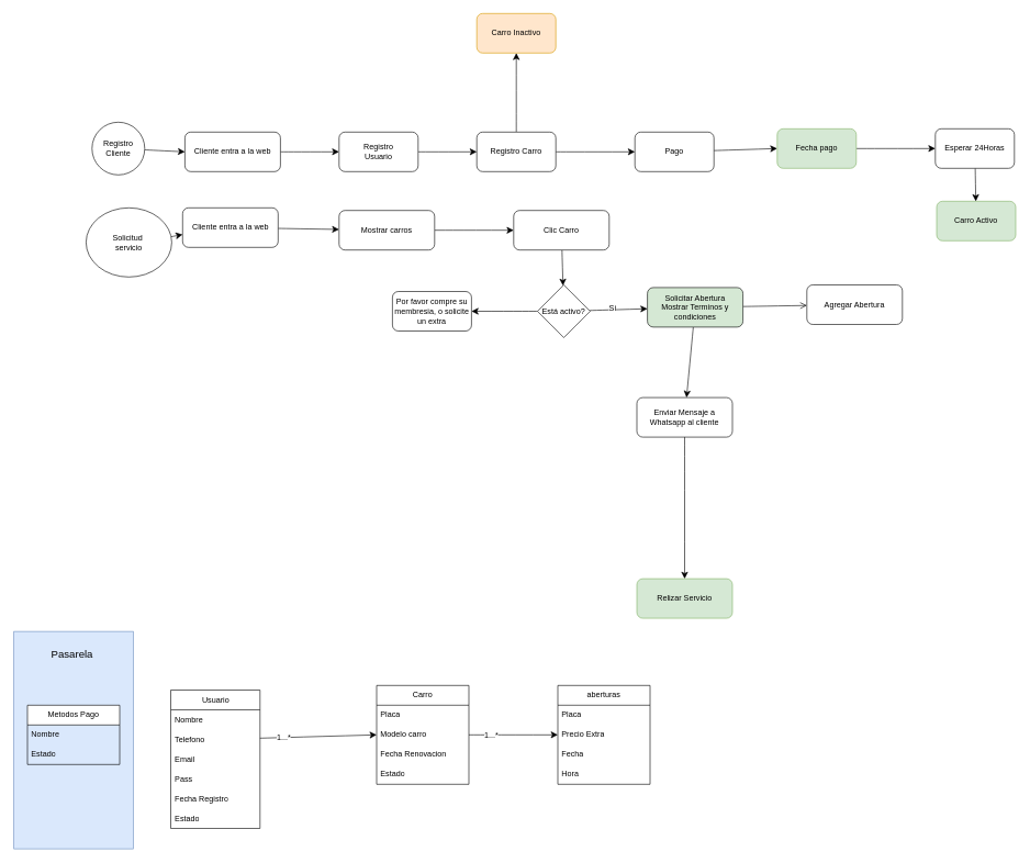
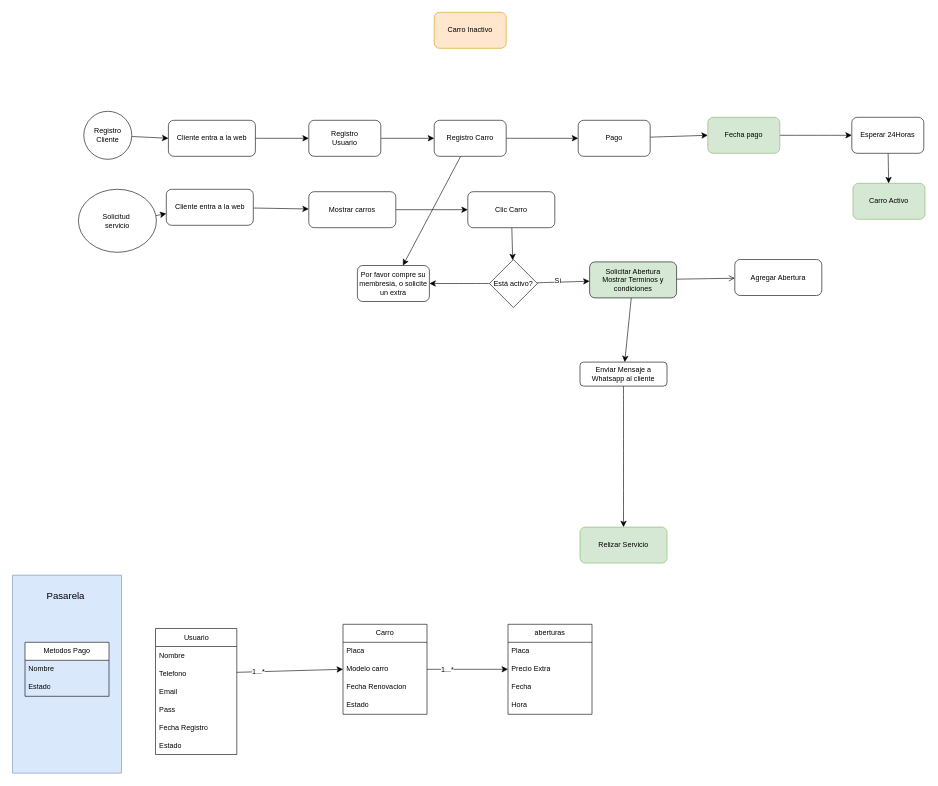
  <mxCell id="0" />
  <mxCell id="1" parent="0" />
  <mxCell id="2" value="" style="edgeStyle=none;curved=1;rounded=0;orthogonalLoop=1;jettySize=auto;html=1;fontSize=12;startSize=8;endSize=8;" parent="1" source="3" target="5" edge="1"><mxGeometry relative="1" as="geometry" /></mxCell>
  <mxCell id="3" value="Cliente entra a la web" style="rounded=1;whiteSpace=wrap;html=1;" parent="1" vertex="1"><mxGeometry x="280" y="200" width="145" height="60" as="geometry" /></mxCell>
  <mxCell id="4" value="" style="edgeStyle=none;curved=1;rounded=0;orthogonalLoop=1;jettySize=auto;html=1;fontSize=12;startSize=8;endSize=8;" parent="1" source="5" target="22" edge="1"><mxGeometry relative="1" as="geometry" /></mxCell>
  <mxCell id="5" value="Registro&lt;br&gt;Usuario" style="whiteSpace=wrap;html=1;rounded=1;" parent="1" vertex="1"><mxGeometry x="514" y="200" width="120" height="60" as="geometry" /></mxCell>
  <mxCell id="6" value="Carro" style="swimlane;fontStyle=0;childLayout=stackLayout;horizontal=1;startSize=30;horizontalStack=0;resizeParent=1;resizeParentMax=0;resizeLast=0;collapsible=1;marginBottom=0;whiteSpace=wrap;html=1;" parent="1" vertex="1"><mxGeometry x="571" y="1040" width="140" height="150" as="geometry" /></mxCell>
  <mxCell id="7" value="Placa" style="text;strokeColor=none;fillColor=none;align=left;verticalAlign=middle;spacingLeft=4;spacingRight=4;overflow=hidden;points=[[0,0.5],[1,0.5]];portConstraint=eastwest;rotatable=0;whiteSpace=wrap;html=1;" parent="6" vertex="1"><mxGeometry y="30" width="140" height="30" as="geometry" /></mxCell>
  <mxCell id="8" value="Modelo carro" style="text;strokeColor=none;fillColor=none;align=left;verticalAlign=middle;spacingLeft=4;spacingRight=4;overflow=hidden;points=[[0,0.5],[1,0.5]];portConstraint=eastwest;rotatable=0;whiteSpace=wrap;html=1;" parent="6" vertex="1"><mxGeometry y="60" width="140" height="30" as="geometry" /></mxCell>
  <mxCell id="9" value="Fecha Renovacion" style="text;strokeColor=none;fillColor=none;align=left;verticalAlign=middle;spacingLeft=4;spacingRight=4;overflow=hidden;points=[[0,0.5],[1,0.5]];portConstraint=eastwest;rotatable=0;whiteSpace=wrap;html=1;" parent="6" vertex="1"><mxGeometry y="90" width="140" height="30" as="geometry" /></mxCell>
  <mxCell id="10" value="Estado" style="text;strokeColor=none;fillColor=none;align=left;verticalAlign=middle;spacingLeft=4;spacingRight=4;overflow=hidden;points=[[0,0.5],[1,0.5]];portConstraint=eastwest;rotatable=0;whiteSpace=wrap;html=1;" parent="6" vertex="1"><mxGeometry y="120" width="140" height="30" as="geometry" /></mxCell>
  <mxCell id="11" value="Usuario" style="swimlane;fontStyle=0;childLayout=stackLayout;horizontal=1;startSize=30;horizontalStack=0;resizeParent=1;resizeParentMax=0;resizeLast=0;collapsible=1;marginBottom=0;whiteSpace=wrap;html=1;" parent="1" vertex="1"><mxGeometry x="258.5" y="1047" width="135.5" height="210" as="geometry" /></mxCell>
  <mxCell id="12" value="Nombre" style="text;strokeColor=none;fillColor=none;align=left;verticalAlign=middle;spacingLeft=4;spacingRight=4;overflow=hidden;points=[[0,0.5],[1,0.5]];portConstraint=eastwest;rotatable=0;whiteSpace=wrap;html=1;" parent="11" vertex="1"><mxGeometry y="30" width="135.5" height="30" as="geometry" /></mxCell>
  <mxCell id="13" value="Telefono" style="text;strokeColor=none;fillColor=none;align=left;verticalAlign=middle;spacingLeft=4;spacingRight=4;overflow=hidden;points=[[0,0.5],[1,0.5]];portConstraint=eastwest;rotatable=0;whiteSpace=wrap;html=1;" parent="11" vertex="1"><mxGeometry y="60" width="135.5" height="30" as="geometry" /></mxCell>
  <mxCell id="14" value="Email" style="text;strokeColor=none;fillColor=none;align=left;verticalAlign=middle;spacingLeft=4;spacingRight=4;overflow=hidden;points=[[0,0.5],[1,0.5]];portConstraint=eastwest;rotatable=0;whiteSpace=wrap;html=1;" parent="11" vertex="1"><mxGeometry y="90" width="135.5" height="30" as="geometry" /></mxCell>
  <mxCell id="15" value="Pass" style="text;strokeColor=none;fillColor=none;align=left;verticalAlign=middle;spacingLeft=4;spacingRight=4;overflow=hidden;points=[[0,0.5],[1,0.5]];portConstraint=eastwest;rotatable=0;whiteSpace=wrap;html=1;" parent="11" vertex="1"><mxGeometry y="120" width="135.5" height="30" as="geometry" /></mxCell>
  <mxCell id="16" value="Fecha Registro" style="text;strokeColor=none;fillColor=none;align=left;verticalAlign=middle;spacingLeft=4;spacingRight=4;overflow=hidden;points=[[0,0.5],[1,0.5]];portConstraint=eastwest;rotatable=0;whiteSpace=wrap;html=1;" parent="11" vertex="1"><mxGeometry y="150" width="135.5" height="30" as="geometry" /></mxCell>
  <mxCell id="17" value="Estado" style="text;strokeColor=none;fillColor=none;align=left;verticalAlign=middle;spacingLeft=4;spacingRight=4;overflow=hidden;points=[[0,0.5],[1,0.5]];portConstraint=eastwest;rotatable=0;whiteSpace=wrap;html=1;" parent="11" vertex="1"><mxGeometry y="180" width="135.5" height="30" as="geometry" /></mxCell>
  <mxCell id="18" style="edgeStyle=none;curved=1;rounded=0;orthogonalLoop=1;jettySize=auto;html=1;entryX=0;entryY=0.5;entryDx=0;entryDy=0;fontSize=12;startSize=8;endSize=8;" parent="1" source="13" target="8" edge="1"><mxGeometry relative="1" as="geometry" /></mxCell>
  <mxCell id="19" value="1...*" style="edgeLabel;html=1;align=center;verticalAlign=middle;resizable=0;points=[];fontSize=12;" parent="18" vertex="1" connectable="0"><mxGeometry x="-0.588" y="1" relative="1" as="geometry"><mxPoint as="offset" /></mxGeometry></mxCell>
  <mxCell id="20" value="" style="edgeStyle=none;curved=1;rounded=0;orthogonalLoop=1;jettySize=auto;html=1;fontSize=12;startSize=8;endSize=8;" parent="1" source="22" target="24" edge="1"><mxGeometry relative="1" as="geometry" /></mxCell>
- <mxCell id="21" value="" style="edgeStyle=none;curved=1;rounded=0;orthogonalLoop=1;jettySize=auto;html=1;fontSize=12;startSize=8;endSize=8;" parent="1" source="22" target="25" edge="1"><mxGeometry relative="1" as="geometry" /></mxCell>
+ <mxCell id="21" value="" style="edgeStyle=none;curved=1;rounded=0;orthogonalLoop=1;jettySize=auto;html=1;fontSize=12;startSize=8;endSize=8;" parent="1" source="22" target="59" edge="1"><mxGeometry relative="1" as="geometry" /></mxCell>
  <mxCell id="22" value="Registro Carro" style="whiteSpace=wrap;html=1;rounded=1;" parent="1" vertex="1"><mxGeometry x="723" y="200" width="120" height="60" as="geometry" /></mxCell>
  <mxCell id="23" style="edgeStyle=none;curved=1;rounded=0;orthogonalLoop=1;jettySize=auto;html=1;entryX=0;entryY=0.5;entryDx=0;entryDy=0;fontSize=12;startSize=8;endSize=8;" parent="1" source="24" target="28" edge="1"><mxGeometry relative="1" as="geometry" /></mxCell>
  <mxCell id="24" value="Pago" style="whiteSpace=wrap;html=1;rounded=1;" parent="1" vertex="1"><mxGeometry x="963" y="200" width="120" height="60" as="geometry" /></mxCell>
  <mxCell id="25" value="Carro Inactivo" style="whiteSpace=wrap;html=1;rounded=1;fillColor=#ffe6cc;strokeColor=#d79b00;" parent="1" vertex="1"><mxGeometry x="723" y="20" width="120" height="60" as="geometry" /></mxCell>
  <mxCell id="26" value="Carro Activo" style="whiteSpace=wrap;html=1;rounded=1;fillColor=#d5e8d4;strokeColor=#82b366;" parent="1" vertex="1"><mxGeometry x="1421" y="305" width="120" height="60" as="geometry" /></mxCell>
  <mxCell id="27" value="" style="edgeStyle=none;curved=1;rounded=0;orthogonalLoop=1;jettySize=auto;html=1;fontSize=12;startSize=8;endSize=8;" parent="1" source="28" target="38" edge="1"><mxGeometry relative="1" as="geometry" /></mxCell>
  <mxCell id="28" value="Fecha pago" style="whiteSpace=wrap;html=1;rounded=1;fillColor=#d5e8d4;strokeColor=#82b366;" parent="1" vertex="1"><mxGeometry x="1179" y="195" width="120" height="60" as="geometry" /></mxCell>
  <mxCell id="29" style="edgeStyle=none;curved=1;rounded=0;orthogonalLoop=1;jettySize=auto;html=1;entryX=0;entryY=0.5;entryDx=0;entryDy=0;fontSize=12;startSize=8;endSize=8;" parent="1" source="30" target="3" edge="1"><mxGeometry relative="1" as="geometry" /></mxCell>
  <mxCell id="30" value="Registro&lt;div&gt;Cliente&lt;/div&gt;" style="ellipse;whiteSpace=wrap;html=1;aspect=fixed;" parent="1" vertex="1"><mxGeometry x="139" y="185" width="80" height="80" as="geometry" /></mxCell>
  <mxCell id="31" style="edgeStyle=none;curved=1;rounded=0;orthogonalLoop=1;jettySize=auto;html=1;fontSize=12;startSize=8;endSize=8;" parent="1" source="32" target="34" edge="1"><mxGeometry relative="1" as="geometry" /></mxCell>
  <mxCell id="32" value="Solicitud&amp;nbsp;&lt;div&gt;servicio&lt;/div&gt;" style="ellipse;whiteSpace=wrap;html=1;aspect=fixed;" parent="1" vertex="1"><mxGeometry x="130" y="315" width="130" height="105" as="geometry" /></mxCell>
  <mxCell id="33" value="" style="edgeStyle=none;curved=1;rounded=0;orthogonalLoop=1;jettySize=auto;html=1;fontSize=12;startSize=8;endSize=8;" parent="1" source="34" target="36" edge="1"><mxGeometry relative="1" as="geometry" /></mxCell>
  <mxCell id="34" value="Cliente entra a la web" style="rounded=1;whiteSpace=wrap;html=1;" parent="1" vertex="1"><mxGeometry x="276.5" y="315" width="145" height="60" as="geometry" /></mxCell>
  <mxCell id="35" value="" style="edgeStyle=none;curved=1;rounded=0;orthogonalLoop=1;jettySize=auto;html=1;fontSize=12;startSize=8;endSize=8;" parent="1" source="36" target="40" edge="1"><mxGeometry relative="1" as="geometry" /></mxCell>
  <mxCell id="36" value="Mostrar carros" style="rounded=1;whiteSpace=wrap;html=1;" parent="1" vertex="1"><mxGeometry x="514" y="319" width="145" height="60" as="geometry" /></mxCell>
  <mxCell id="37" value="" style="edgeStyle=none;curved=1;rounded=0;orthogonalLoop=1;jettySize=auto;html=1;fontSize=12;startSize=8;endSize=8;" parent="1" source="38" target="26" edge="1"><mxGeometry relative="1" as="geometry" /></mxCell>
  <mxCell id="38" value="Esperar 24Horas" style="whiteSpace=wrap;html=1;rounded=1;" parent="1" vertex="1"><mxGeometry x="1419" y="195" width="120" height="60" as="geometry" /></mxCell>
  <mxCell id="39" value="" style="edgeStyle=none;curved=1;rounded=0;orthogonalLoop=1;jettySize=auto;html=1;fontSize=12;startSize=8;endSize=8;" parent="1" source="40" target="58" edge="1"><mxGeometry relative="1" as="geometry" /></mxCell>
  <mxCell id="40" value="Clic Carro" style="rounded=1;whiteSpace=wrap;html=1;" parent="1" vertex="1"><mxGeometry x="779" y="319" width="145" height="60" as="geometry" /></mxCell>
  <mxCell id="41" value="" style="edgeStyle=none;curved=1;rounded=0;orthogonalLoop=1;jettySize=auto;html=1;fontSize=12;startSize=8;endSize=8;" parent="1" source="43" target="45" edge="1"><mxGeometry relative="1" as="geometry" /></mxCell>
  <mxCell id="42" value="" style="edgeStyle=none;curved=1;rounded=0;orthogonalLoop=1;jettySize=auto;html=1;fontSize=12;startSize=8;endSize=8;endArrow=open;" parent="1" source="43" target="46" edge="1"><mxGeometry relative="1" as="geometry" /></mxCell>
  <mxCell id="43" value="Solicitar Abertura&lt;br&gt;Mostrar Terminos y condiciones" style="rounded=1;whiteSpace=wrap;html=1;fillColor=#d5e8d4;" parent="1" vertex="1"><mxGeometry x="982" y="436" width="145" height="60" as="geometry" /></mxCell>
  <mxCell id="44" value="" style="edgeStyle=none;curved=1;rounded=0;orthogonalLoop=1;jettySize=auto;html=1;fontSize=12;startSize=8;endSize=8;" parent="1" source="45" target="54" edge="1"><mxGeometry relative="1" as="geometry" /></mxCell>
- <mxCell id="45" value="Enviar Mensaje a Whatsapp al cliente" style="rounded=1;whiteSpace=wrap;html=1;" parent="1" vertex="1"><mxGeometry x="966" y="603" width="145" height="60" as="geometry" /></mxCell>
+ <mxCell id="45" value="Enviar Mensaje a Whatsapp al cliente" style="rounded=1;whiteSpace=wrap;html=1;" parent="1" vertex="1"><mxGeometry x="966" y="603" width="145" height="40" as="geometry" /></mxCell>
  <mxCell id="46" value="Agregar Abertura" style="rounded=1;whiteSpace=wrap;html=1;" parent="1" vertex="1"><mxGeometry x="1224" y="432" width="145" height="60" as="geometry" /></mxCell>
  <mxCell id="47" value="aberturas" style="swimlane;fontStyle=0;childLayout=stackLayout;horizontal=1;startSize=30;horizontalStack=0;resizeParent=1;resizeParentMax=0;resizeLast=0;collapsible=1;marginBottom=0;whiteSpace=wrap;html=1;" parent="1" vertex="1"><mxGeometry x="846" y="1040" width="140" height="150" as="geometry" /></mxCell>
  <mxCell id="48" value="Placa" style="text;strokeColor=none;fillColor=none;align=left;verticalAlign=middle;spacingLeft=4;spacingRight=4;overflow=hidden;points=[[0,0.5],[1,0.5]];portConstraint=eastwest;rotatable=0;whiteSpace=wrap;html=1;" parent="47" vertex="1"><mxGeometry y="30" width="140" height="30" as="geometry" /></mxCell>
  <mxCell id="49" value="Precio Extra" style="text;strokeColor=none;fillColor=none;align=left;verticalAlign=middle;spacingLeft=4;spacingRight=4;overflow=hidden;points=[[0,0.5],[1,0.5]];portConstraint=eastwest;rotatable=0;whiteSpace=wrap;html=1;" parent="47" vertex="1"><mxGeometry y="60" width="140" height="30" as="geometry" /></mxCell>
  <mxCell id="50" value="Fecha" style="text;strokeColor=none;fillColor=none;align=left;verticalAlign=middle;spacingLeft=4;spacingRight=4;overflow=hidden;points=[[0,0.5],[1,0.5]];portConstraint=eastwest;rotatable=0;whiteSpace=wrap;html=1;" parent="47" vertex="1"><mxGeometry y="90" width="140" height="30" as="geometry" /></mxCell>
  <mxCell id="51" value="Hora" style="text;strokeColor=none;fillColor=none;align=left;verticalAlign=middle;spacingLeft=4;spacingRight=4;overflow=hidden;points=[[0,0.5],[1,0.5]];portConstraint=eastwest;rotatable=0;whiteSpace=wrap;html=1;" parent="47" vertex="1"><mxGeometry y="120" width="140" height="30" as="geometry" /></mxCell>
  <mxCell id="52" style="edgeStyle=none;curved=1;rounded=0;orthogonalLoop=1;jettySize=auto;html=1;entryX=0;entryY=0.5;entryDx=0;entryDy=0;fontSize=12;startSize=8;endSize=8;" parent="1" source="8" target="49" edge="1"><mxGeometry relative="1" as="geometry" /></mxCell>
  <mxCell id="53" value="1...*" style="edgeLabel;html=1;align=center;verticalAlign=middle;resizable=0;points=[];fontSize=12;" parent="52" vertex="1" connectable="0"><mxGeometry x="-0.506" relative="1" as="geometry"><mxPoint as="offset" /></mxGeometry></mxCell>
  <mxCell id="54" value="Relizar Servicio" style="rounded=1;whiteSpace=wrap;html=1;fillColor=#d5e8d4;strokeColor=#82b366;" parent="1" vertex="1"><mxGeometry x="966" y="878" width="145" height="60" as="geometry" /></mxCell>
  <mxCell id="55" value="" style="edgeStyle=none;curved=1;rounded=0;orthogonalLoop=1;jettySize=auto;html=1;fontSize=12;startSize=8;endSize=8;" parent="1" source="58" target="43" edge="1"><mxGeometry relative="1" as="geometry" /></mxCell>
  <mxCell id="56" value="Si" style="edgeLabel;html=1;align=center;verticalAlign=middle;resizable=0;points=[];fontSize=12;" parent="55" vertex="1" connectable="0"><mxGeometry x="-0.212" y="3" relative="1" as="geometry"><mxPoint as="offset" /></mxGeometry></mxCell>
  <mxCell id="57" value="" style="edgeStyle=none;curved=1;rounded=0;orthogonalLoop=1;jettySize=auto;html=1;fontSize=12;startSize=8;endSize=8;" parent="1" source="58" target="59" edge="1"><mxGeometry relative="1" as="geometry" /></mxCell>
  <mxCell id="58" value="Está activo?" style="rhombus;whiteSpace=wrap;html=1;" parent="1" vertex="1"><mxGeometry x="815" y="432" width="80" height="80" as="geometry" /></mxCell>
  <mxCell id="59" value="Por favor compre su membresia, o solicite un extra" style="rounded=1;whiteSpace=wrap;html=1;" parent="1" vertex="1"><mxGeometry x="595" y="442" width="120" height="60" as="geometry" /></mxCell>
  <mxCell id="60" value="" style="group" vertex="1" connectable="0" parent="1"><mxGeometry x="20.5" y="958" width="181" height="330" as="geometry" /></mxCell>
  <mxCell id="61" value="" style="rounded=0;whiteSpace=wrap;html=1;fillColor=#dae8fc;strokeColor=#6c8ebf;" vertex="1" parent="60"><mxGeometry width="181" height="330" as="geometry" /></mxCell>
  <mxCell id="62" value="Metodos Pago" style="swimlane;fontStyle=0;childLayout=stackLayout;horizontal=1;startSize=30;horizontalStack=0;resizeParent=1;resizeParentMax=0;resizeLast=0;collapsible=1;marginBottom=0;whiteSpace=wrap;html=1;" parent="60" vertex="1"><mxGeometry x="20.5" y="112" width="140" height="90" as="geometry" /></mxCell>
  <mxCell id="63" value="Nombre" style="text;strokeColor=none;fillColor=none;align=left;verticalAlign=middle;spacingLeft=4;spacingRight=4;overflow=hidden;points=[[0,0.5],[1,0.5]];portConstraint=eastwest;rotatable=0;whiteSpace=wrap;html=1;" parent="62" vertex="1"><mxGeometry y="30" width="140" height="30" as="geometry" /></mxCell>
  <mxCell id="64" value="Estado" style="text;strokeColor=none;fillColor=none;align=left;verticalAlign=middle;spacingLeft=4;spacingRight=4;overflow=hidden;points=[[0,0.5],[1,0.5]];portConstraint=eastwest;rotatable=0;whiteSpace=wrap;html=1;" parent="62" vertex="1"><mxGeometry y="60" width="140" height="30" as="geometry" /></mxCell>
  <mxCell id="65" value="Pasarela" style="text;strokeColor=none;fillColor=none;html=1;align=center;verticalAlign=middle;whiteSpace=wrap;rounded=0;fontSize=16;" vertex="1" parent="60"><mxGeometry x="58.5" y="19" width="60" height="30" as="geometry" /></mxCell>
